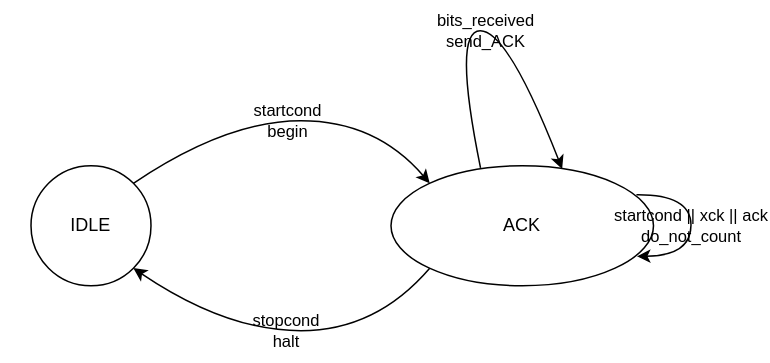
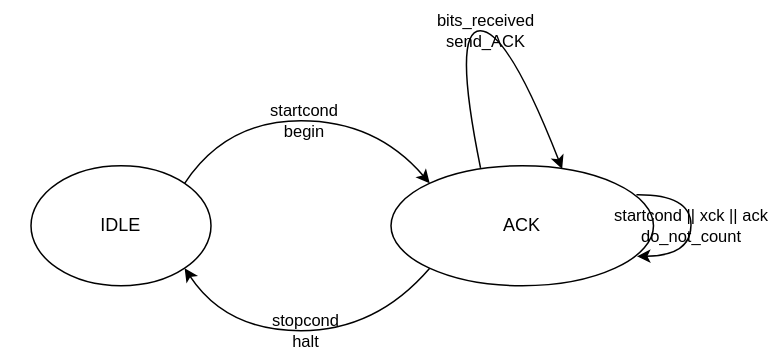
  <mxCell id="0" />
  <mxCell id="1" parent="0" />
- <mxCell id="2" value="IDLE" style="ellipse;whiteSpace=wrap;html=1;" parent="1" vertex="1"><mxGeometry x="20" y="110" width="80" height="80" as="geometry" /></mxCell>
+ <mxCell id="2" value="IDLE" style="ellipse;whiteSpace=wrap;html=1;" parent="1" vertex="1"><mxGeometry x="20" y="110" width="120" height="80" as="geometry" /></mxCell>
  <mxCell id="3" value="ACK" style="ellipse;whiteSpace=wrap;html=1;" parent="1" vertex="1"><mxGeometry x="260" y="110" width="175" height="80" as="geometry" /></mxCell>
  <mxCell id="4" value="startcond&lt;br&gt;begin" style="curved=1;endArrow=classic;html=1;exitX=1;exitY=0;exitDx=0;exitDy=0;entryX=0;entryY=0;entryDx=0;entryDy=0;labelBackgroundColor=none;" parent="1" source="2" target="3" edge="1"><mxGeometry width="50" height="50" relative="1" as="geometry"><mxPoint x="210" y="190" as="sourcePoint" /><mxPoint x="260" y="140" as="targetPoint" /><Array as="points"><mxPoint x="150" y="80" /><mxPoint x="250" y="80" /></Array></mxGeometry></mxCell>
  <mxCell id="5" value="stopcond&lt;br&gt;halt" style="curved=1;endArrow=classic;html=1;exitX=0;exitY=1;exitDx=0;exitDy=0;entryX=1;entryY=1;entryDx=0;entryDy=0;labelBackgroundColor=none;" parent="1" source="3" target="2" edge="1"><mxGeometry width="50" height="50" relative="1" as="geometry"><mxPoint x="260" y="140" as="sourcePoint" /><mxPoint x="210" y="190" as="targetPoint" /><Array as="points"><mxPoint x="250" y="220" /><mxPoint x="150" y="220" /></Array></mxGeometry></mxCell>
  <mxCell id="6" value="bits_received&lt;br&gt;send_ACK" style="curved=1;endArrow=classic;html=1;exitX=0.341;exitY=0.017;exitDx=0;exitDy=0;exitPerimeter=0;entryX=0.652;entryY=0.027;entryDx=0;entryDy=0;entryPerimeter=0;labelBackgroundColor=none;" parent="1" source="3" target="3" edge="1"><mxGeometry width="50" height="50" relative="1" as="geometry"><mxPoint x="303" y="113" as="sourcePoint" /><mxPoint x="260" y="140" as="targetPoint" /><Array as="points"><mxPoint x="301" y="20" /><mxPoint x="338" y="20" /></Array></mxGeometry></mxCell>
  <mxCell id="7" value="startcond || xck || ack&lt;br&gt;do_not_count" style="curved=1;endArrow=classic;html=1;exitX=0.935;exitY=0.242;exitDx=0;exitDy=0;exitPerimeter=0;entryX=0.937;entryY=0.755;entryDx=0;entryDy=0;entryPerimeter=0;labelBackgroundColor=none;" parent="1" source="3" target="3" edge="1"><mxGeometry width="50" height="50" relative="1" as="geometry"><mxPoint x="390" y="140" as="sourcePoint" /><mxPoint x="430" y="170" as="targetPoint" /><Array as="points"><mxPoint x="460" y="129" /><mxPoint x="460" y="170" /></Array></mxGeometry></mxCell>
